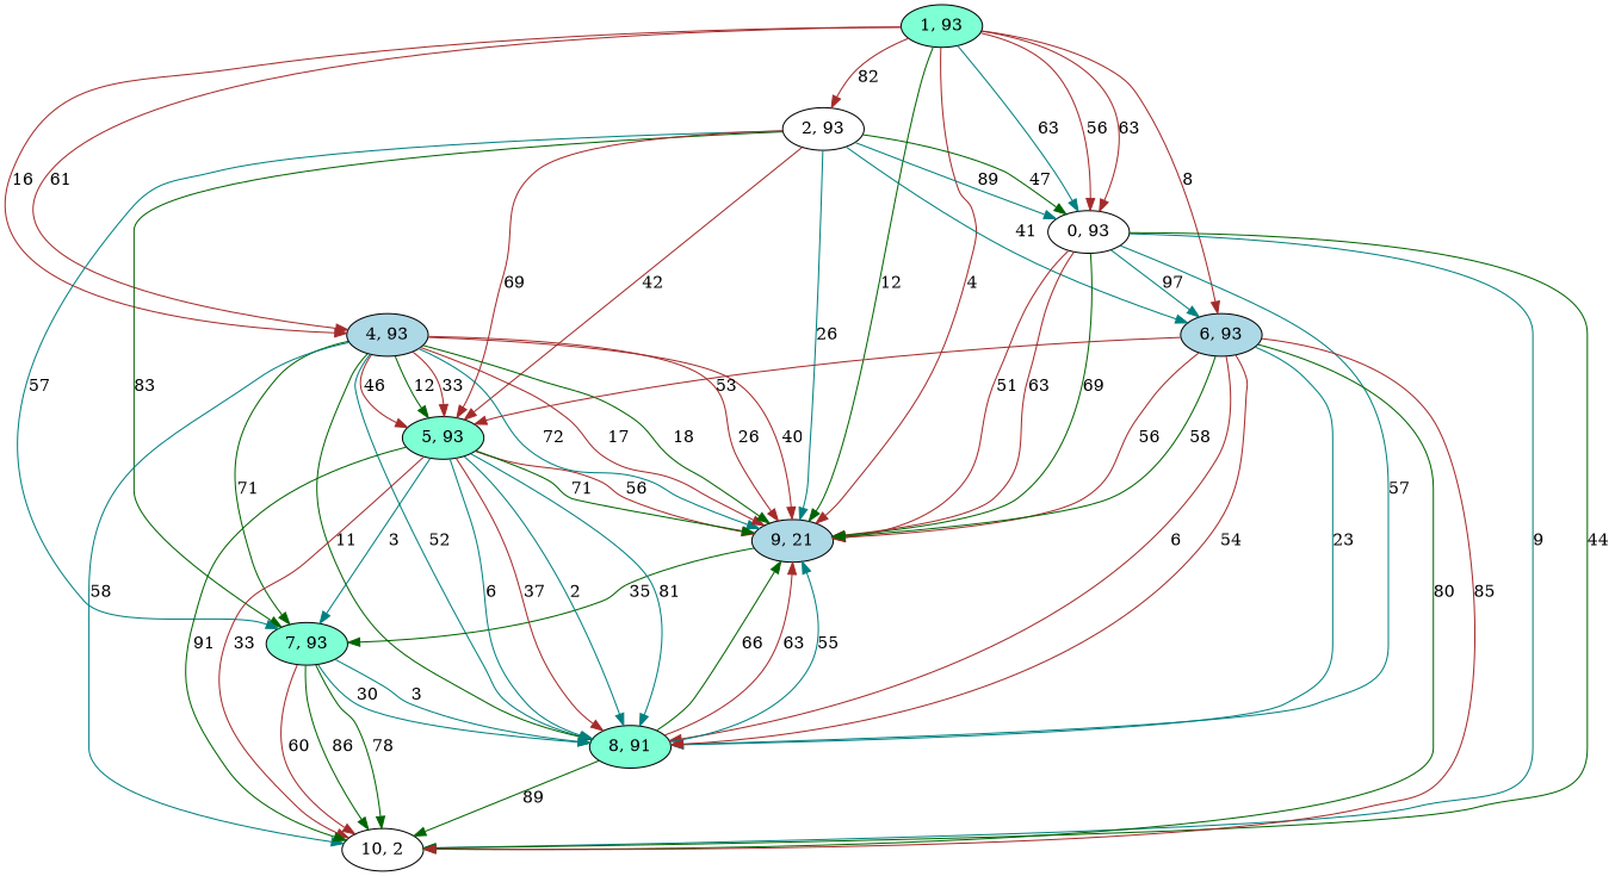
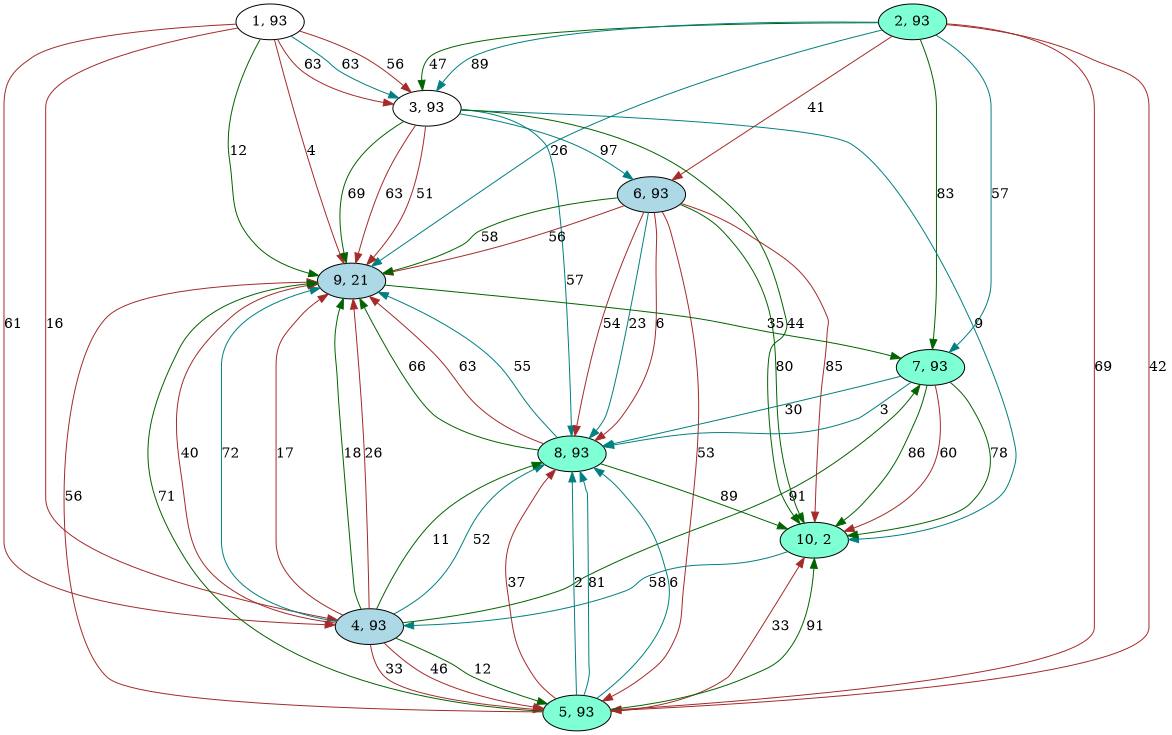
  digraph {
    node [fillcolor=aquamarine style=filled]
    edge [color=brown]
-   n1 [label="1, 93"]
-   n2 [fillcolor=white label="2, 93"]
-   n3 [fillcolor=white label="0, 93"]
+   n1 [fillcolor=white label="1, 93"]
+   n2 [label="2, 93"]
+   n3 [fillcolor=white label="3, 93"]
    n4 [fillcolor=lightblue label="4, 93"]
    n5 [fillcolor=lightblue label="6, 93"]
    n6 [fillcolor=lightblue label="9, 21"]
    n7 [label="7, 93"]
    n8 [label="5, 93"]
-   n9 [label="8, 91"]
-   n10 [fillcolor=white label="10, 2"]
-   n1 -> n2 [label=82]
+   n9 [label="8, 93"]
+   n10 [label="10, 2"]
    n1 -> n3 [label=56]
    n1 -> n3 [label=63]
    n1 -> n3 [color=teal label=63]
    n1 -> n4 [label=61]
    n1 -> n4 [label=16]
-   n1 -> n5 [label=8]
    n1 -> n6 [color=darkgreen label=12]
    n1 -> n6 [label=4]
    n2 -> n3 [color=darkgreen label=47]
    n2 -> n3 [color=teal label=89]
-   n2 -> n5 [color=teal label=41]
+   n2 -> n5 [label=41]
    n2 -> n6 [color=teal label=26]
    n2 -> n7 [color=darkgreen label=83]
    n2 -> n7 [color=teal label=57]
    n2 -> n8 [label=69]
    n2 -> n8 [label=42]
    n3 -> n5 [color=teal label=97]
    n3 -> n6 [label=63]
    n3 -> n6 [color=darkgreen label=69]
    n3 -> n6 [label=51]
    n3 -> n9 [color=teal label=57]
    n3 -> n10 [color=teal label=9]
    n3 -> n10 [color=darkgreen label=44]
    n4 -> n6 [color=teal label=72]
    n4 -> n6 [label=17]
    n4 -> n6 [color=darkgreen label=18]
    n4 -> n6 [label=26]
    n4 -> n6 [label=40]
-   n4 -> n7 [color=darkgreen label=71]
+   n4 -> n7 [color=darkgreen label=91]
    n4 -> n8 [label=46]
    n4 -> n8 [color=darkgreen label=12]
    n4 -> n8 [label=33]
    n4 -> n9 [color=teal label=52]
    n4 -> n9 [color=darkgreen label=11]
-   n4 -> n10 [color=teal label=58]
+   n10 -> n4 [color=teal label=58]
    n5 -> n6 [label=56]
    n5 -> n6 [color=darkgreen label=58]
    n5 -> n8 [label=53]
    n5 -> n9 [color=teal label=23]
    n5 -> n9 [label=6]
    n5 -> n9 [label=54]
    n5 -> n10 [color=darkgreen label=80]
    n5 -> n10 [label=85]
    n6 -> n7 [color=darkgreen label=35]
    n7 -> n9 [color=teal label=3]
    n7 -> n9 [color=teal label=30]
    n7 -> n10 [color=darkgreen label=86]
    n7 -> n10 [color=darkgreen label=78]
    n7 -> n10 [label=60]
    n8 -> n6 [label=56]
    n8 -> n6 [color=darkgreen label=71]
-   n8 -> n7 [color=teal label=3]
    n8 -> n9 [color=teal label=6]
    n8 -> n9 [label=37]
    n8 -> n9 [color=teal label=2]
    n8 -> n9 [color=teal label=81]
    n8 -> n10 [label=33]
    n8 -> n10 [color=darkgreen label=91]
    n9 -> n6 [color=darkgreen label=66]
    n9 -> n6 [label=63]
    n9 -> n6 [color=teal label=55]
    n9 -> n10 [color=darkgreen label=89]
  }
